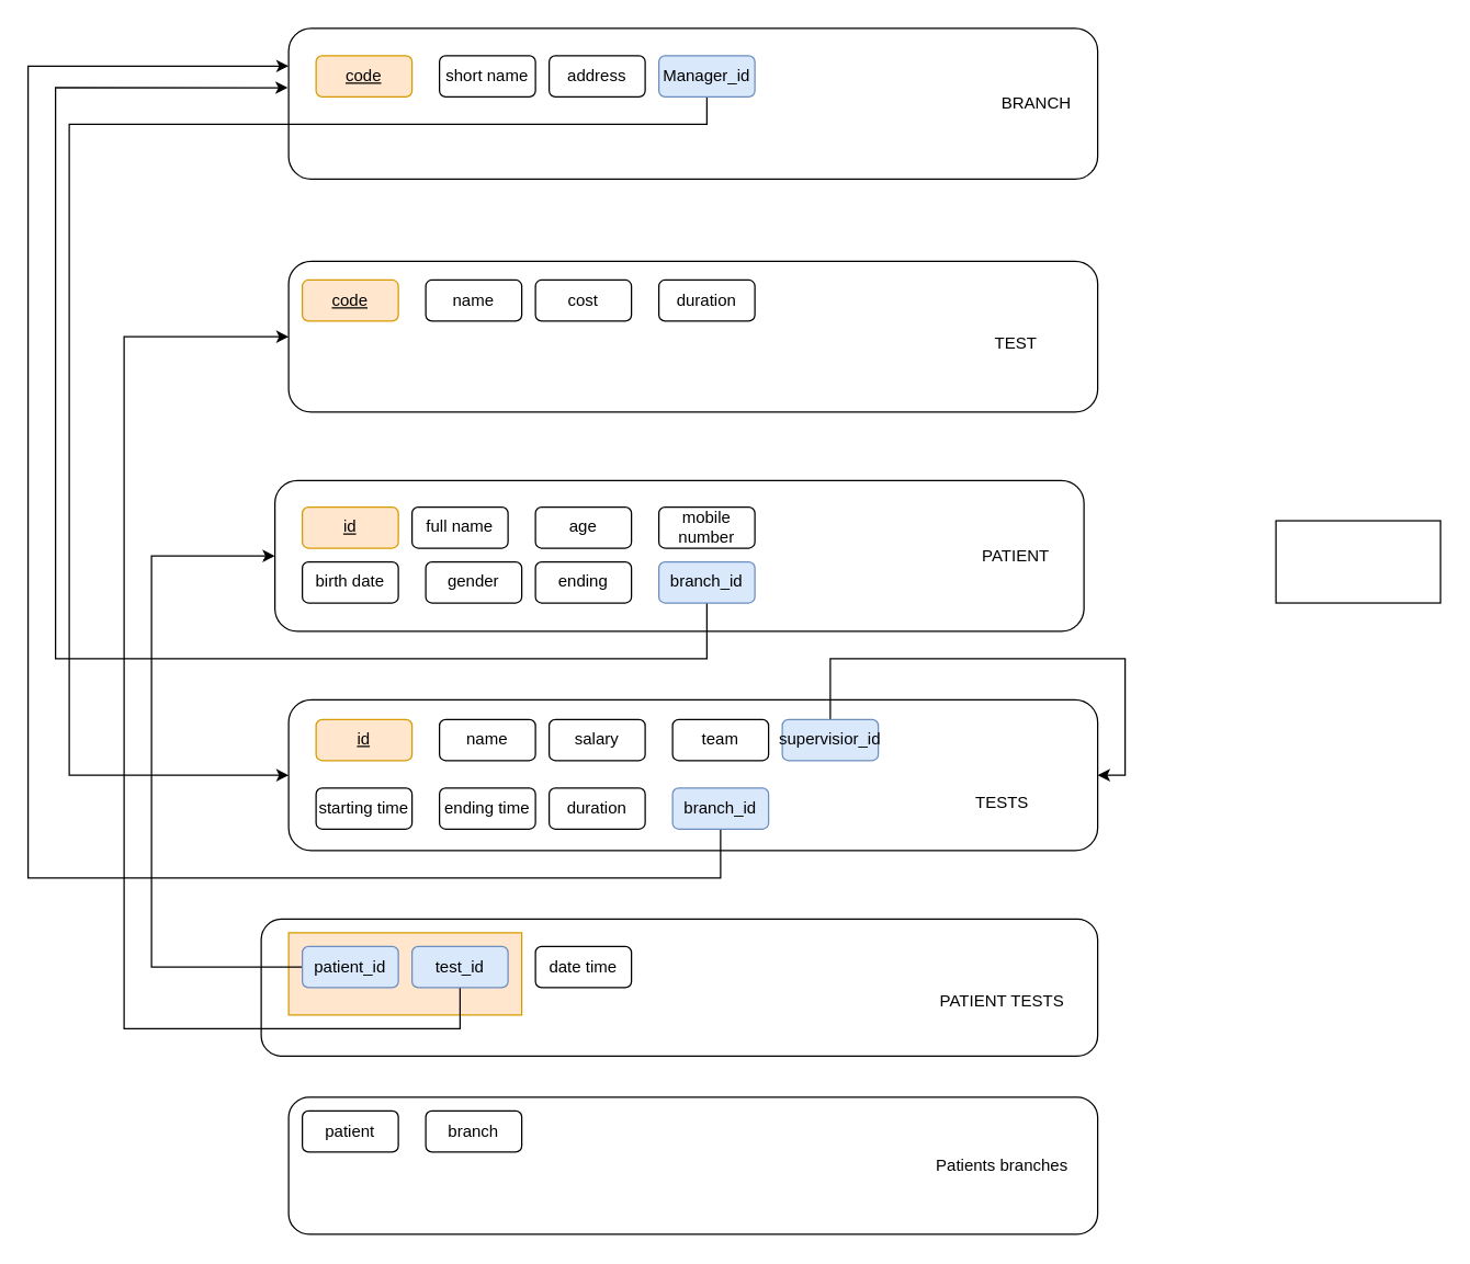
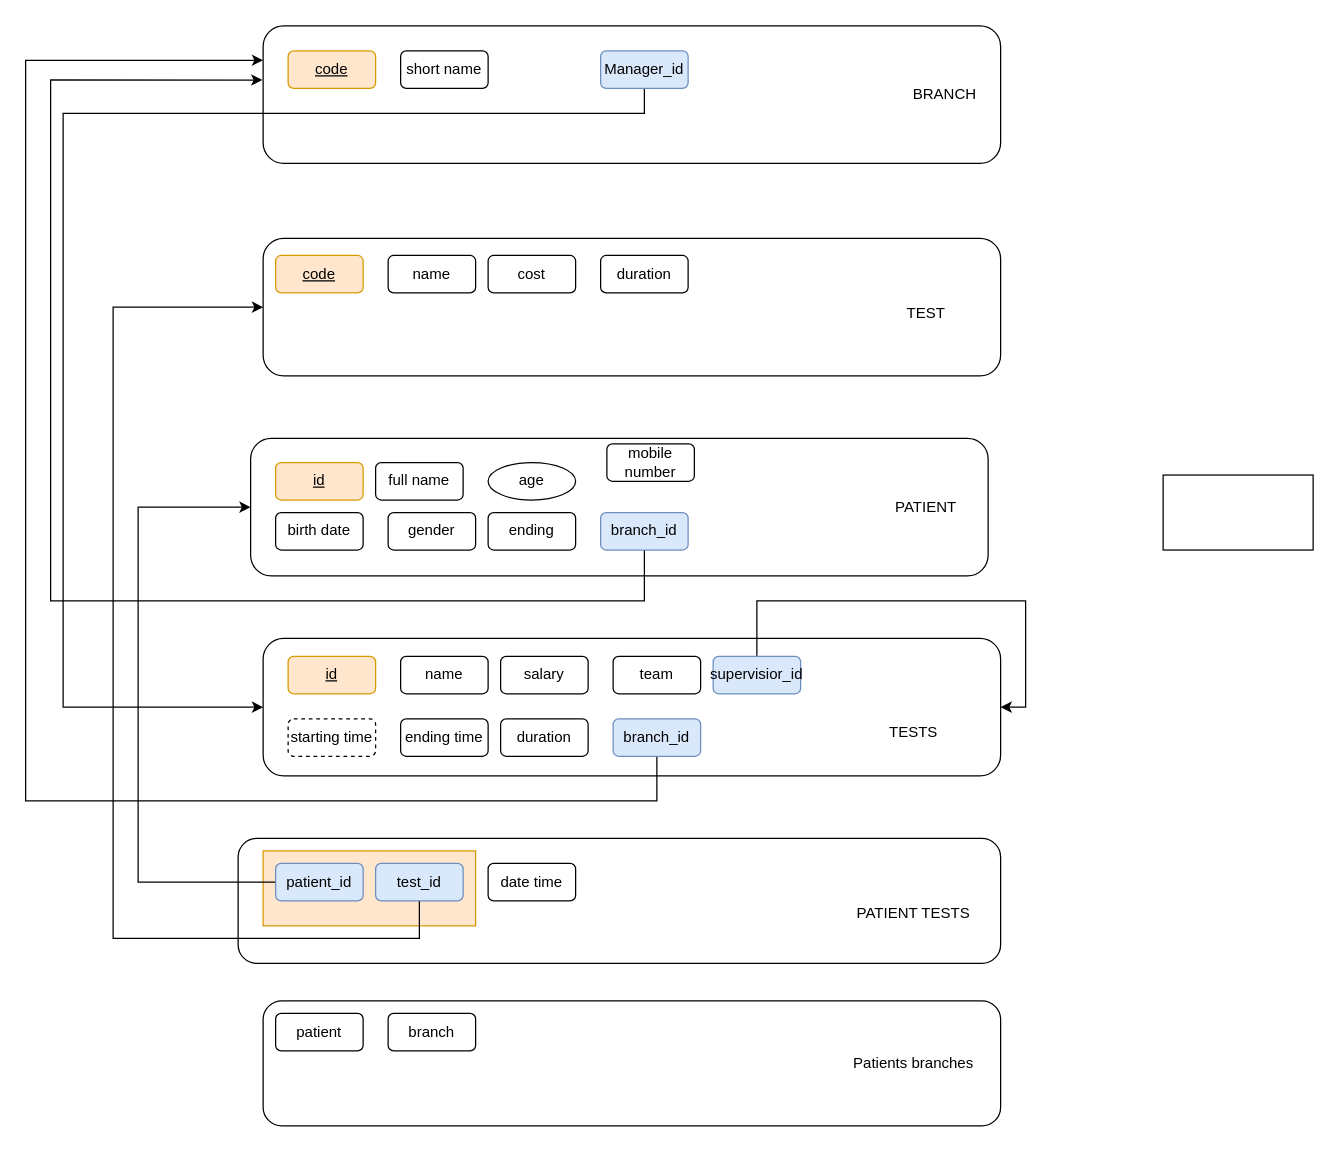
  <mxCell id="0" />
  <mxCell id="1" parent="0" />
  <mxCell id="2" value="" style="rounded=1;whiteSpace=wrap;html=1;" vertex="1" parent="1"><mxGeometry x="190" y="670" width="610" height="100" as="geometry" /></mxCell>
  <mxCell id="3" value="" style="rounded=0;whiteSpace=wrap;html=1;fillColor=#ffe6cc;strokeColor=#d79b00;" vertex="1" parent="1"><mxGeometry x="210" y="680" width="170" height="60" as="geometry" /></mxCell>
  <mxCell id="4" value="" style="rounded=1;whiteSpace=wrap;html=1;" vertex="1" parent="1"><mxGeometry x="210" y="190" width="590" height="110" as="geometry" /></mxCell>
  <mxCell id="5" value="" style="rounded=1;whiteSpace=wrap;html=1;" vertex="1" parent="1"><mxGeometry x="200" y="350" width="590" height="110" as="geometry" /></mxCell>
  <mxCell id="6" value="" style="rounded=1;whiteSpace=wrap;html=1;" vertex="1" parent="1"><mxGeometry x="210" y="20" width="590" height="110" as="geometry" /></mxCell>
  <mxCell id="7" value="" style="rounded=1;whiteSpace=wrap;html=1;" vertex="1" parent="1"><mxGeometry x="210" y="510" width="590" height="110" as="geometry" /></mxCell>
  <mxCell id="8" value="BRANCH" style="text;html=1;resizable=0;autosize=1;align=center;verticalAlign=middle;points=[];fillColor=none;strokeColor=none;rounded=0;" vertex="1" parent="1"><mxGeometry x="720" y="60" width="70" height="30" as="geometry" /></mxCell>
  <mxCell id="9" value="TESTS" style="text;html=1;resizable=0;autosize=1;align=center;verticalAlign=middle;points=[];fillColor=none;strokeColor=none;rounded=0;" vertex="1" parent="1"><mxGeometry x="685" y="570" width="90" height="30" as="geometry" /></mxCell>
  <mxCell id="10" value="PATIENT" style="text;html=1;resizable=0;autosize=1;align=center;verticalAlign=middle;points=[];fillColor=none;strokeColor=none;rounded=0;" vertex="1" parent="1"><mxGeometry x="705" y="390" width="70" height="30" as="geometry" /></mxCell>
  <mxCell id="11" value="TEST" style="text;html=1;resizable=0;autosize=1;align=center;verticalAlign=middle;points=[];fillColor=none;strokeColor=none;rounded=0;" vertex="1" parent="1"><mxGeometry x="715" y="235" width="50" height="30" as="geometry" /></mxCell>
  <mxCell id="12" value="&lt;u&gt;code&lt;/u&gt;" style="rounded=1;whiteSpace=wrap;html=1;fillColor=#ffe6cc;strokeColor=#d79b00;" vertex="1" parent="1"><mxGeometry x="230" y="40" width="70" height="30" as="geometry" /></mxCell>
  <mxCell id="13" value="short name" style="rounded=1;whiteSpace=wrap;html=1;" vertex="1" parent="1"><mxGeometry x="320" y="40" width="70" height="30" as="geometry" /></mxCell>
- <mxCell id="14" value="address" style="rounded=1;whiteSpace=wrap;html=1;" vertex="1" parent="1"><mxGeometry x="400" y="40" width="70" height="30" as="geometry" /></mxCell>
  <mxCell id="15" style="edgeStyle=orthogonalEdgeStyle;rounded=0;orthogonalLoop=1;jettySize=auto;html=1;exitX=0.5;exitY=1;exitDx=0;exitDy=0;" edge="1" parent="1" source="13" target="13"><mxGeometry relative="1" as="geometry" /></mxCell>
  <mxCell id="16" value="&lt;u&gt;code&lt;/u&gt;" style="rounded=1;whiteSpace=wrap;html=1;fillColor=#ffe6cc;strokeColor=#d79b00;" vertex="1" parent="1"><mxGeometry x="220" y="203.67" width="70" height="30" as="geometry" /></mxCell>
  <mxCell id="17" value="name" style="rounded=1;whiteSpace=wrap;html=1;" vertex="1" parent="1"><mxGeometry x="310" y="203.67" width="70" height="30" as="geometry" /></mxCell>
  <mxCell id="18" value="cost" style="rounded=1;whiteSpace=wrap;html=1;" vertex="1" parent="1"><mxGeometry x="390" y="203.67" width="70" height="30" as="geometry" /></mxCell>
  <mxCell id="19" value="duration" style="rounded=1;whiteSpace=wrap;html=1;" vertex="1" parent="1"><mxGeometry x="480" y="203.67" width="70" height="30" as="geometry" /></mxCell>
  <mxCell id="20" style="edgeStyle=orthogonalEdgeStyle;rounded=0;orthogonalLoop=1;jettySize=auto;html=1;exitX=0.5;exitY=1;exitDx=0;exitDy=0;" edge="1" source="17" target="17" parent="1"><mxGeometry relative="1" as="geometry" /></mxCell>
  <mxCell id="21" value="&lt;u&gt;id&lt;/u&gt;" style="rounded=1;whiteSpace=wrap;html=1;fillColor=#ffe6cc;strokeColor=#d79b00;" vertex="1" parent="1"><mxGeometry x="220" y="369.33" width="70" height="30" as="geometry" /></mxCell>
  <mxCell id="22" value="full name" style="rounded=1;whiteSpace=wrap;html=1;" vertex="1" parent="1"><mxGeometry x="300" y="369.33" width="70" height="30" as="geometry" /></mxCell>
- <mxCell id="23" value="age" style="rounded=1;whiteSpace=wrap;html=1;" vertex="1" parent="1"><mxGeometry x="390" y="369.33" width="70" height="30" as="geometry" /></mxCell>
- <mxCell id="24" value="mobile number" style="rounded=1;whiteSpace=wrap;html=1;" vertex="1" parent="1"><mxGeometry x="480" y="369.33" width="70" height="30" as="geometry" /></mxCell>
+ <mxCell id="23" value="age" style="ellipse;whiteSpace=wrap;html=1;" vertex="1" parent="1"><mxGeometry x="390" y="369.33" width="70" height="30" as="geometry" /></mxCell>
+ <mxCell id="24" value="mobile number" style="rounded=1;whiteSpace=wrap;html=1;" vertex="1" parent="1"><mxGeometry x="485" y="354.33" width="70" height="30" as="geometry" /></mxCell>
  <mxCell id="25" style="edgeStyle=orthogonalEdgeStyle;rounded=0;orthogonalLoop=1;jettySize=auto;html=1;exitX=0.5;exitY=1;exitDx=0;exitDy=0;" edge="1" source="22" target="22" parent="1"><mxGeometry relative="1" as="geometry" /></mxCell>
  <mxCell id="26" value="birth date" style="rounded=1;whiteSpace=wrap;html=1;" vertex="1" parent="1"><mxGeometry x="220" y="409.33" width="70" height="30" as="geometry" /></mxCell>
  <mxCell id="27" value="gender" style="rounded=1;whiteSpace=wrap;html=1;" vertex="1" parent="1"><mxGeometry x="310" y="409.33" width="70" height="30" as="geometry" /></mxCell>
  <mxCell id="28" value="ending" style="rounded=1;whiteSpace=wrap;html=1;" vertex="1" parent="1"><mxGeometry x="390" y="409.33" width="70" height="30" as="geometry" /></mxCell>
  <mxCell id="29" style="edgeStyle=orthogonalEdgeStyle;rounded=0;orthogonalLoop=1;jettySize=auto;html=1;exitX=0.5;exitY=1;exitDx=0;exitDy=0;" edge="1" source="27" target="27" parent="1"><mxGeometry relative="1" as="geometry" /></mxCell>
  <mxCell id="30" value="&lt;u&gt;id&lt;/u&gt;" style="rounded=1;whiteSpace=wrap;html=1;fillColor=#ffe6cc;strokeColor=#d79b00;" vertex="1" parent="1"><mxGeometry x="230" y="524.33" width="70" height="30" as="geometry" /></mxCell>
  <mxCell id="31" value="name" style="rounded=1;whiteSpace=wrap;html=1;" vertex="1" parent="1"><mxGeometry x="320" y="524.33" width="70" height="30" as="geometry" /></mxCell>
  <mxCell id="32" value="salary" style="rounded=1;whiteSpace=wrap;html=1;" vertex="1" parent="1"><mxGeometry x="400" y="524.33" width="70" height="30" as="geometry" /></mxCell>
  <mxCell id="33" value="team" style="rounded=1;whiteSpace=wrap;html=1;" vertex="1" parent="1"><mxGeometry x="490" y="524.33" width="70" height="30" as="geometry" /></mxCell>
  <mxCell id="34" style="edgeStyle=orthogonalEdgeStyle;rounded=0;orthogonalLoop=1;jettySize=auto;html=1;exitX=0.5;exitY=1;exitDx=0;exitDy=0;" edge="1" source="31" target="31" parent="1"><mxGeometry relative="1" as="geometry" /></mxCell>
- <mxCell id="35" value="starting time" style="rounded=1;whiteSpace=wrap;html=1;" vertex="1" parent="1"><mxGeometry x="230" y="574.33" width="70" height="30" as="geometry" /></mxCell>
+ <mxCell id="35" value="starting time" style="rounded=1;whiteSpace=wrap;html=1;dashed=1;" vertex="1" parent="1"><mxGeometry x="230" y="574.33" width="70" height="30" as="geometry" /></mxCell>
  <mxCell id="36" value="ending time" style="rounded=1;whiteSpace=wrap;html=1;" vertex="1" parent="1"><mxGeometry x="320" y="574.33" width="70" height="30" as="geometry" /></mxCell>
  <mxCell id="37" value="duration" style="rounded=1;whiteSpace=wrap;html=1;" vertex="1" parent="1"><mxGeometry x="400" y="574.33" width="70" height="30" as="geometry" /></mxCell>
  <mxCell id="38" style="edgeStyle=orthogonalEdgeStyle;rounded=0;orthogonalLoop=1;jettySize=auto;html=1;exitX=0.5;exitY=1;exitDx=0;exitDy=0;" edge="1" source="36" target="36" parent="1"><mxGeometry relative="1" as="geometry" /></mxCell>
  <mxCell id="39" style="edgeStyle=orthogonalEdgeStyle;rounded=0;orthogonalLoop=1;jettySize=auto;html=1;exitX=0.5;exitY=1;exitDx=0;exitDy=0;entryX=0;entryY=0.5;entryDx=0;entryDy=0;" edge="1" parent="1" source="40" target="7"><mxGeometry relative="1" as="geometry"><Array as="points"><mxPoint x="515" y="90" /><mxPoint x="50" y="90" /><mxPoint x="50" y="565" /></Array></mxGeometry></mxCell>
  <mxCell id="40" value="Manager_id" style="rounded=1;whiteSpace=wrap;html=1;fillColor=#dae8fc;strokeColor=#6c8ebf;" vertex="1" parent="1"><mxGeometry x="480" y="40" width="70" height="30" as="geometry" /></mxCell>
  <mxCell id="41" style="edgeStyle=orthogonalEdgeStyle;rounded=0;orthogonalLoop=1;jettySize=auto;html=1;exitX=0.5;exitY=1;exitDx=0;exitDy=0;entryX=0;entryY=0.25;entryDx=0;entryDy=0;" edge="1" parent="1" source="42" target="6"><mxGeometry relative="1" as="geometry"><mxPoint x="30" y="120" as="targetPoint" /><Array as="points"><mxPoint x="525" y="640" /><mxPoint x="20" y="640" /><mxPoint x="20" y="47" /></Array></mxGeometry></mxCell>
  <mxCell id="42" value="branch_id" style="rounded=1;whiteSpace=wrap;html=1;fillColor=#dae8fc;strokeColor=#6c8ebf;" vertex="1" parent="1"><mxGeometry x="490" y="574.33" width="70" height="30" as="geometry" /></mxCell>
  <mxCell id="43" style="edgeStyle=orthogonalEdgeStyle;rounded=0;orthogonalLoop=1;jettySize=auto;html=1;exitX=0.5;exitY=1;exitDx=0;exitDy=0;entryX=-0.001;entryY=0.394;entryDx=0;entryDy=0;entryPerimeter=0;" edge="1" parent="1" source="44" target="6"><mxGeometry relative="1" as="geometry"><Array as="points"><mxPoint x="515" y="480" /><mxPoint x="40" y="480" /><mxPoint x="40" y="63" /></Array></mxGeometry></mxCell>
  <mxCell id="44" value="branch_id" style="rounded=1;whiteSpace=wrap;html=1;fillColor=#dae8fc;strokeColor=#6c8ebf;" vertex="1" parent="1"><mxGeometry x="480" y="409.33" width="70" height="30" as="geometry" /></mxCell>
  <mxCell id="45" style="edgeStyle=orthogonalEdgeStyle;rounded=0;orthogonalLoop=1;jettySize=auto;html=1;exitX=0.5;exitY=0;exitDx=0;exitDy=0;entryX=1;entryY=0.5;entryDx=0;entryDy=0;" edge="1" parent="1" source="46" target="7"><mxGeometry relative="1" as="geometry"><Array as="points"><mxPoint x="605" y="480" /><mxPoint x="820" y="480" /><mxPoint x="820" y="565" /></Array></mxGeometry></mxCell>
  <mxCell id="46" value="supervisior_id" style="rounded=1;whiteSpace=wrap;html=1;fillColor=#dae8fc;strokeColor=#6c8ebf;" vertex="1" parent="1"><mxGeometry x="570" y="524.33" width="70" height="30" as="geometry" /></mxCell>
  <mxCell id="47" value="PATIENT TESTS" style="text;html=1;resizable=0;autosize=1;align=center;verticalAlign=middle;points=[];fillColor=none;strokeColor=none;rounded=0;" vertex="1" parent="1"><mxGeometry x="675" y="715" width="110" height="30" as="geometry" /></mxCell>
  <mxCell id="48" style="edgeStyle=orthogonalEdgeStyle;rounded=0;orthogonalLoop=1;jettySize=auto;html=1;exitX=0;exitY=0.5;exitDx=0;exitDy=0;entryX=0;entryY=0.5;entryDx=0;entryDy=0;" edge="1" parent="1" source="49" target="5"><mxGeometry relative="1" as="geometry"><Array as="points"><mxPoint x="110" y="705" /><mxPoint x="110" y="405" /></Array></mxGeometry></mxCell>
  <mxCell id="49" value="patient_id" style="rounded=1;whiteSpace=wrap;html=1;fillColor=#dae8fc;strokeColor=#6c8ebf;" vertex="1" parent="1"><mxGeometry x="220" y="690" width="70" height="30" as="geometry" /></mxCell>
  <mxCell id="50" value="date time" style="rounded=1;whiteSpace=wrap;html=1;" vertex="1" parent="1"><mxGeometry x="390" y="690" width="70" height="30" as="geometry" /></mxCell>
  <mxCell id="51" style="edgeStyle=orthogonalEdgeStyle;rounded=0;orthogonalLoop=1;jettySize=auto;html=1;exitX=0.5;exitY=1;exitDx=0;exitDy=0;entryX=0;entryY=0.5;entryDx=0;entryDy=0;" edge="1" parent="1" source="52" target="4"><mxGeometry relative="1" as="geometry"><Array as="points"><mxPoint x="335" y="750" /><mxPoint x="90" y="750" /><mxPoint x="90" y="245" /></Array></mxGeometry></mxCell>
  <mxCell id="52" value="test_id" style="rounded=1;whiteSpace=wrap;html=1;fillColor=#dae8fc;strokeColor=#6c8ebf;" vertex="1" parent="1"><mxGeometry x="300" y="690" width="70" height="30" as="geometry" /></mxCell>
  <mxCell id="53" value="" style="rounded=1;whiteSpace=wrap;html=1;" vertex="1" parent="1"><mxGeometry x="210" y="800" width="590" height="100" as="geometry" /></mxCell>
  <mxCell id="54" value="Patients branches" style="text;html=1;resizable=0;autosize=1;align=center;verticalAlign=middle;points=[];fillColor=none;strokeColor=none;rounded=0;" vertex="1" parent="1"><mxGeometry x="670" y="835" width="120" height="30" as="geometry" /></mxCell>
  <mxCell id="55" value="patient" style="rounded=1;whiteSpace=wrap;html=1;" vertex="1" parent="1"><mxGeometry x="220" y="810" width="70" height="30" as="geometry" /></mxCell>
  <mxCell id="56" value="branch" style="rounded=1;whiteSpace=wrap;html=1;" vertex="1" parent="1"><mxGeometry x="310" y="810" width="70" height="30" as="geometry" /></mxCell>
  <mxCell id="57" value="" style="rounded=0;whiteSpace=wrap;html=1;" vertex="1" parent="1"><mxGeometry x="930" y="379.33" width="120" height="60" as="geometry" /></mxCell>
